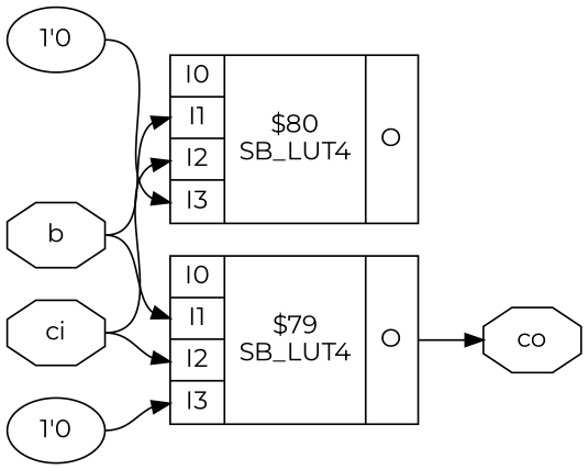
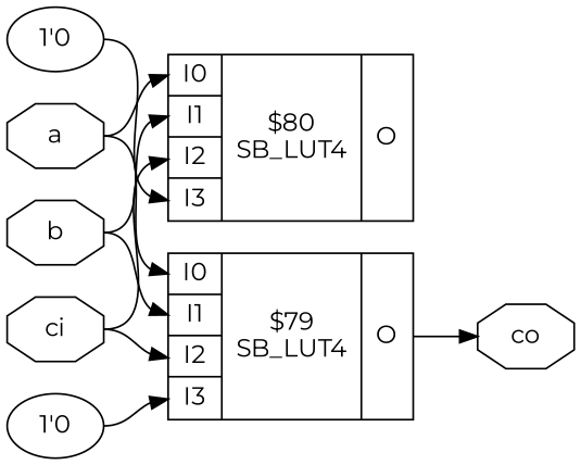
  digraph {
    fontname=Montserrat
    rankdir=LR
    remincross=true
    node [fontname=Montserrat shape=octagon]
    edge [color=black fontname=Montserrat headport="p7:w" tailport=e]
+   n1 [color=black fontcolor=black label=a]
    n2 [label="{{<p7> I0|<p8> I1|<p9> I2|<p10> I3}|$79\nSB_LUT4|{<p11> O}}" shape=record]
    n3 [label="{{<p7> I0|<p8> I1|<p9> I2|<p10> I3}|$80\nSB_LUT4|{<p11> O}}" shape=record]
    n4 [color=black fontcolor=black label=co]
    n5 [color=black fontcolor=black label=b]
    n6 [color=black fontcolor=black label=ci]
    n7 [label="1'0" shape=""]
    n8 [label="1'0" shape=""]
+   n1 -> n2
+   n1 -> n3
    n2 -> n4 [headport=w tailport="p11:e"]
    n5 -> n2 [headport="p8:w"]
    n5 -> n3 [headport="p8:w"]
    n6 -> n2 [headport="p9:w"]
    n6 -> n3 [headport="p9:w"]
    n7 -> n2 [headport="p10:w"]
    n8 -> n3 [headport="p10:w"]
  }
